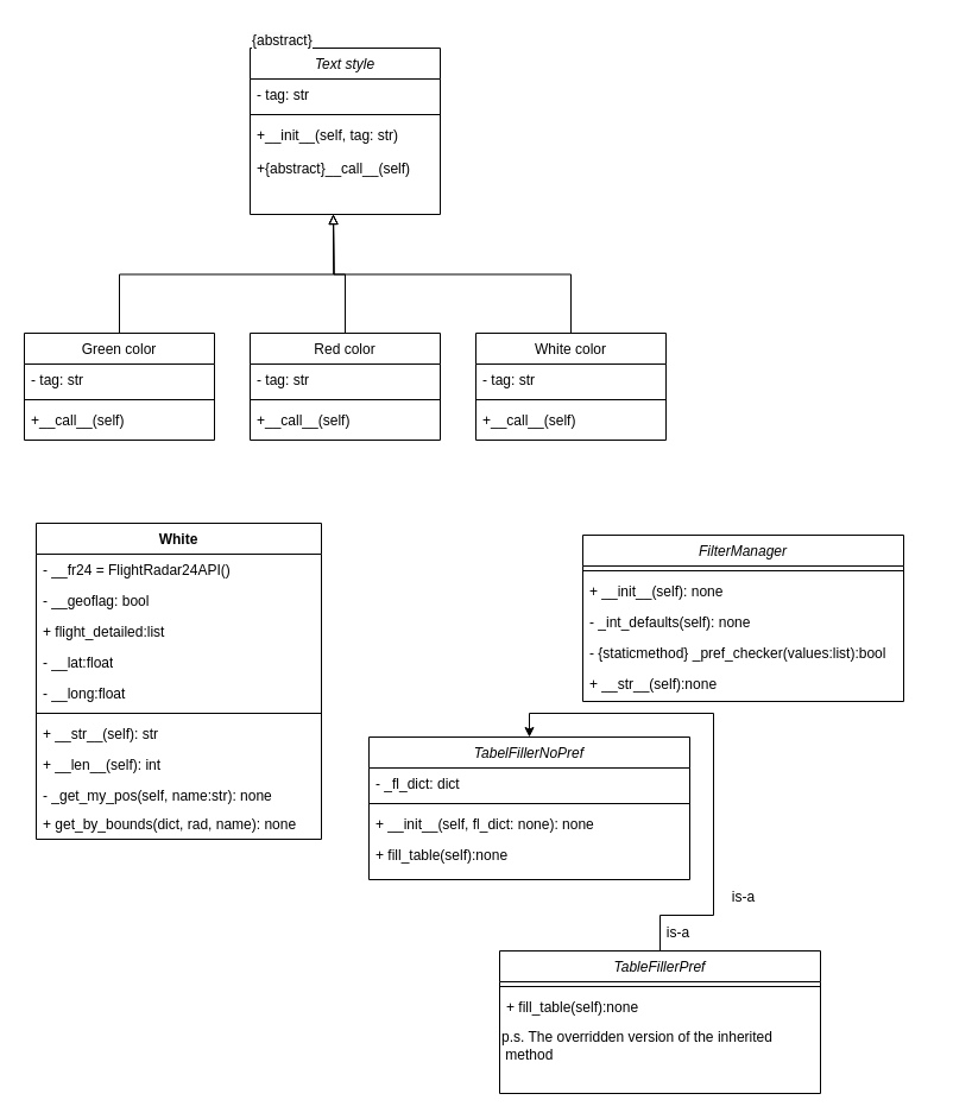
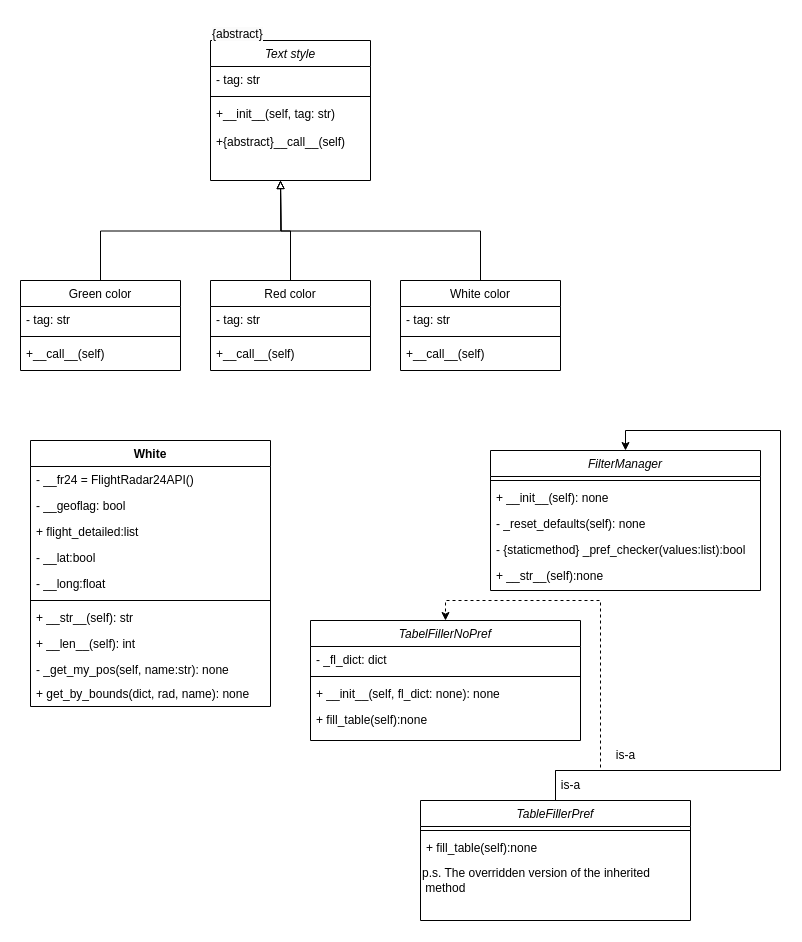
  <mxCell id="0" />
  <mxCell id="1" parent="0" />
  <mxCell id="2" value="Text style" style="swimlane;fontStyle=2;align=center;verticalAlign=top;childLayout=stackLayout;horizontal=1;startSize=26;horizontalStack=0;resizeParent=1;resizeLast=0;collapsible=1;marginBottom=0;rounded=0;shadow=0;strokeWidth=1;" parent="1" vertex="1"><mxGeometry x="210" y="40" width="160" height="140" as="geometry"><mxRectangle x="230" y="140" width="160" height="26" as="alternateBounds" /></mxGeometry></mxCell>
  <mxCell id="3" value="- tag: str" style="text;align=left;verticalAlign=top;spacingLeft=4;spacingRight=4;overflow=hidden;rotatable=0;points=[[0,0.5],[1,0.5]];portConstraint=eastwest;" parent="2" vertex="1"><mxGeometry y="26" width="160" height="26" as="geometry" /></mxCell>
  <mxCell id="4" value="" style="line;html=1;strokeWidth=1;align=left;verticalAlign=middle;spacingTop=-1;spacingLeft=3;spacingRight=3;rotatable=0;labelPosition=right;points=[];portConstraint=eastwest;" parent="2" vertex="1"><mxGeometry y="52" width="160" height="8" as="geometry" /></mxCell>
  <mxCell id="5" value="+__init__(self, tag: str)&#10;&#10;+{abstract}__call__(self)" style="text;align=left;verticalAlign=top;spacingLeft=4;spacingRight=4;overflow=hidden;rotatable=0;points=[[0,0.5],[1,0.5]];portConstraint=eastwest;" parent="2" vertex="1"><mxGeometry y="60" width="160" height="54" as="geometry" /></mxCell>
  <mxCell id="6" style="edgeStyle=orthogonalEdgeStyle;rounded=0;orthogonalLoop=1;jettySize=auto;html=1;exitX=0.5;exitY=0;exitDx=0;exitDy=0;endArrow=block;endFill=0;" edge="1" parent="1" source="7"><mxGeometry relative="1" as="geometry"><mxPoint x="280" y="180" as="targetPoint" /></mxGeometry></mxCell>
  <mxCell id="7" value="Green color" style="swimlane;fontStyle=0;align=center;verticalAlign=top;childLayout=stackLayout;horizontal=1;startSize=26;horizontalStack=0;resizeParent=1;resizeLast=0;collapsible=1;marginBottom=0;rounded=0;shadow=0;strokeWidth=1;" parent="1" vertex="1"><mxGeometry x="20" y="280" width="160" height="90" as="geometry"><mxRectangle x="130" y="380" width="160" height="26" as="alternateBounds" /></mxGeometry></mxCell>
  <mxCell id="8" value="- tag: str" style="text;align=left;verticalAlign=top;spacingLeft=4;spacingRight=4;overflow=hidden;rotatable=0;points=[[0,0.5],[1,0.5]];portConstraint=eastwest;" vertex="1" parent="7"><mxGeometry y="26" width="160" height="26" as="geometry" /></mxCell>
  <mxCell id="9" value="" style="line;html=1;strokeWidth=1;align=left;verticalAlign=middle;spacingTop=-1;spacingLeft=3;spacingRight=3;rotatable=0;labelPosition=right;points=[];portConstraint=eastwest;" parent="7" vertex="1"><mxGeometry y="52" width="160" height="8" as="geometry" /></mxCell>
  <mxCell id="10" value="+__call__(self)" style="text;align=left;verticalAlign=top;spacingLeft=4;spacingRight=4;overflow=hidden;rotatable=0;points=[[0,0.5],[1,0.5]];portConstraint=eastwest;" vertex="1" parent="7"><mxGeometry y="60" width="160" height="30" as="geometry" /></mxCell>
  <mxCell id="11" style="edgeStyle=orthogonalEdgeStyle;rounded=0;orthogonalLoop=1;jettySize=auto;html=1;exitX=0.5;exitY=0;exitDx=0;exitDy=0;endArrow=block;endFill=0;" edge="1" parent="1" source="12"><mxGeometry relative="1" as="geometry"><mxPoint x="280" y="180" as="targetPoint" /></mxGeometry></mxCell>
  <mxCell id="12" value="Red color" style="swimlane;fontStyle=0;align=center;verticalAlign=top;childLayout=stackLayout;horizontal=1;startSize=26;horizontalStack=0;resizeParent=1;resizeLast=0;collapsible=1;marginBottom=0;rounded=0;shadow=0;strokeWidth=1;" vertex="1" parent="1"><mxGeometry x="210" y="280" width="160" height="90" as="geometry"><mxRectangle x="130" y="380" width="160" height="26" as="alternateBounds" /></mxGeometry></mxCell>
  <mxCell id="13" value="- tag: str" style="text;align=left;verticalAlign=top;spacingLeft=4;spacingRight=4;overflow=hidden;rotatable=0;points=[[0,0.5],[1,0.5]];portConstraint=eastwest;" vertex="1" parent="12"><mxGeometry y="26" width="160" height="26" as="geometry" /></mxCell>
  <mxCell id="14" value="" style="line;html=1;strokeWidth=1;align=left;verticalAlign=middle;spacingTop=-1;spacingLeft=3;spacingRight=3;rotatable=0;labelPosition=right;points=[];portConstraint=eastwest;" vertex="1" parent="12"><mxGeometry y="52" width="160" height="8" as="geometry" /></mxCell>
  <mxCell id="15" value="+__call__(self)" style="text;align=left;verticalAlign=top;spacingLeft=4;spacingRight=4;overflow=hidden;rotatable=0;points=[[0,0.5],[1,0.5]];portConstraint=eastwest;" vertex="1" parent="12"><mxGeometry y="60" width="160" height="30" as="geometry" /></mxCell>
  <mxCell id="16" style="edgeStyle=orthogonalEdgeStyle;rounded=0;orthogonalLoop=1;jettySize=auto;html=1;exitX=0.5;exitY=0;exitDx=0;exitDy=0;endArrow=block;endFill=0;" edge="1" parent="1" source="17"><mxGeometry relative="1" as="geometry"><mxPoint x="280" y="180" as="targetPoint" /></mxGeometry></mxCell>
  <mxCell id="17" value="White color" style="swimlane;fontStyle=0;align=center;verticalAlign=top;childLayout=stackLayout;horizontal=1;startSize=26;horizontalStack=0;resizeParent=1;resizeLast=0;collapsible=1;marginBottom=0;rounded=0;shadow=0;strokeWidth=1;glass=0;swimlaneLine=1;" vertex="1" parent="1"><mxGeometry x="400" y="280" width="160" height="90" as="geometry"><mxRectangle x="130" y="380" width="160" height="26" as="alternateBounds" /></mxGeometry></mxCell>
  <mxCell id="18" value="- tag: str" style="text;align=left;verticalAlign=top;spacingLeft=4;spacingRight=4;overflow=hidden;rotatable=0;points=[[0,0.5],[1,0.5]];portConstraint=eastwest;" vertex="1" parent="17"><mxGeometry y="26" width="160" height="26" as="geometry" /></mxCell>
  <mxCell id="19" value="" style="line;html=1;strokeWidth=1;align=left;verticalAlign=middle;spacingTop=-1;spacingLeft=3;spacingRight=3;rotatable=0;labelPosition=right;points=[];portConstraint=eastwest;" vertex="1" parent="17"><mxGeometry y="52" width="160" height="8" as="geometry" /></mxCell>
  <mxCell id="20" value="+__call__(self)" style="text;align=left;verticalAlign=top;spacingLeft=4;spacingRight=4;overflow=hidden;rotatable=0;points=[[0,0.5],[1,0.5]];portConstraint=eastwest;" vertex="1" parent="17"><mxGeometry y="60" width="160" height="30" as="geometry" /></mxCell>
  <mxCell id="21" value="White" style="swimlane;fontStyle=1;align=center;verticalAlign=top;childLayout=stackLayout;horizontal=1;startSize=26;horizontalStack=0;resizeParent=1;resizeParentMax=0;resizeLast=0;collapsible=1;marginBottom=0;whiteSpace=wrap;html=1;" vertex="1" parent="1"><mxGeometry x="30" y="440" width="240" height="266" as="geometry" /></mxCell>
  <mxCell id="22" value="- __fr24 = FlightRadar24API()" style="text;strokeColor=none;fillColor=none;align=left;verticalAlign=top;spacingLeft=4;spacingRight=4;overflow=hidden;rotatable=0;points=[[0,0.5],[1,0.5]];portConstraint=eastwest;whiteSpace=wrap;html=1;" vertex="1" parent="21"><mxGeometry y="26" width="240" height="26" as="geometry" /></mxCell>
  <mxCell id="23" value="- __geoflag: bool" style="text;strokeColor=none;fillColor=none;align=left;verticalAlign=top;spacingLeft=4;spacingRight=4;overflow=hidden;rotatable=0;points=[[0,0.5],[1,0.5]];portConstraint=eastwest;whiteSpace=wrap;html=1;" vertex="1" parent="21"><mxGeometry y="52" width="240" height="26" as="geometry" /></mxCell>
  <mxCell id="24" value="+ flight_detailed:list&amp;nbsp;" style="text;strokeColor=none;fillColor=none;align=left;verticalAlign=top;spacingLeft=4;spacingRight=4;overflow=hidden;rotatable=0;points=[[0,0.5],[1,0.5]];portConstraint=eastwest;whiteSpace=wrap;html=1;" vertex="1" parent="21"><mxGeometry y="78" width="240" height="26" as="geometry" /></mxCell>
- <mxCell id="25" value="- __lat:float" style="text;strokeColor=none;fillColor=none;align=left;verticalAlign=top;spacingLeft=4;spacingRight=4;overflow=hidden;rotatable=0;points=[[0,0.5],[1,0.5]];portConstraint=eastwest;whiteSpace=wrap;html=1;" vertex="1" parent="21"><mxGeometry y="104" width="240" height="26" as="geometry" /></mxCell>
+ <mxCell id="25" value="- __lat:bool" style="text;strokeColor=none;fillColor=none;align=left;verticalAlign=top;spacingLeft=4;spacingRight=4;overflow=hidden;rotatable=0;points=[[0,0.5],[1,0.5]];portConstraint=eastwest;whiteSpace=wrap;html=1;" vertex="1" parent="21"><mxGeometry y="104" width="240" height="26" as="geometry" /></mxCell>
  <mxCell id="26" value="- __long:float&amp;nbsp;" style="text;strokeColor=none;fillColor=none;align=left;verticalAlign=top;spacingLeft=4;spacingRight=4;overflow=hidden;rotatable=0;points=[[0,0.5],[1,0.5]];portConstraint=eastwest;whiteSpace=wrap;html=1;" vertex="1" parent="21"><mxGeometry y="130" width="240" height="26" as="geometry" /></mxCell>
  <mxCell id="27" value="" style="line;strokeWidth=1;fillColor=none;align=left;verticalAlign=middle;spacingTop=-1;spacingLeft=3;spacingRight=3;rotatable=0;labelPosition=right;points=[];portConstraint=eastwest;strokeColor=inherit;" vertex="1" parent="21"><mxGeometry y="156" width="240" height="8" as="geometry" /></mxCell>
  <mxCell id="28" value="+ __str__(self): str" style="text;strokeColor=none;fillColor=none;align=left;verticalAlign=top;spacingLeft=4;spacingRight=4;overflow=hidden;rotatable=0;points=[[0,0.5],[1,0.5]];portConstraint=eastwest;whiteSpace=wrap;html=1;" vertex="1" parent="21"><mxGeometry y="164" width="240" height="26" as="geometry" /></mxCell>
  <mxCell id="29" value="+ __len__(self): int&lt;div&gt;&lt;br&gt;&lt;/div&gt;" style="text;strokeColor=none;fillColor=none;align=left;verticalAlign=top;spacingLeft=4;spacingRight=4;overflow=hidden;rotatable=0;points=[[0,0.5],[1,0.5]];portConstraint=eastwest;whiteSpace=wrap;html=1;" vertex="1" parent="21"><mxGeometry y="190" width="240" height="26" as="geometry" /></mxCell>
  <mxCell id="30" value="- _get_my_pos(self, name:str): none" style="text;strokeColor=none;fillColor=none;align=left;verticalAlign=top;spacingLeft=4;spacingRight=4;overflow=hidden;rotatable=0;points=[[0,0.5],[1,0.5]];portConstraint=eastwest;whiteSpace=wrap;html=1;" vertex="1" parent="21"><mxGeometry y="216" width="240" height="24" as="geometry" /></mxCell>
  <mxCell id="31" value="&lt;div&gt;+ get_by_bounds(dict, rad, name): none&lt;br&gt;&lt;/div&gt;" style="text;strokeColor=none;fillColor=none;align=left;verticalAlign=top;spacingLeft=4;spacingRight=4;overflow=hidden;rotatable=0;points=[[0,0.5],[1,0.5]];portConstraint=eastwest;whiteSpace=wrap;html=1;" vertex="1" parent="21"><mxGeometry y="240" width="240" height="26" as="geometry" /></mxCell>
  <mxCell id="32" value="&lt;span style=&quot;color: rgb(0, 0, 0); font-family: Helvetica; font-size: 12px; font-style: normal; font-variant-ligatures: normal; font-variant-caps: normal; font-weight: 400; letter-spacing: normal; orphans: 2; text-align: left; text-indent: 0px; text-transform: none; widows: 2; word-spacing: 0px; -webkit-text-stroke-width: 0px; white-space: nowrap; background-color: rgb(251, 251, 251); text-decoration-thickness: initial; text-decoration-style: initial; text-decoration-color: initial; display: inline !important; float: none;&quot;&gt;{abstract}&lt;/span&gt;" style="text;whiteSpace=wrap;html=1;" vertex="1" parent="1"><mxGeometry x="210" y="20" width="80" height="40" as="geometry" /></mxCell>
  <mxCell id="33" value="FilterManager" style="swimlane;fontStyle=2;align=center;verticalAlign=top;childLayout=stackLayout;horizontal=1;startSize=26;horizontalStack=0;resizeParent=1;resizeLast=0;collapsible=1;marginBottom=0;rounded=0;shadow=0;strokeWidth=1;" vertex="1" parent="1"><mxGeometry x="490" y="450" width="270" height="140" as="geometry"><mxRectangle x="230" y="140" width="160" height="26" as="alternateBounds" /></mxGeometry></mxCell>
  <mxCell id="34" value="" style="line;html=1;strokeWidth=1;align=left;verticalAlign=middle;spacingTop=-1;spacingLeft=3;spacingRight=3;rotatable=0;labelPosition=right;points=[];portConstraint=eastwest;" vertex="1" parent="33"><mxGeometry y="26" width="270" height="8" as="geometry" /></mxCell>
  <mxCell id="35" value="+ __init__(self): none" style="text;align=left;verticalAlign=top;spacingLeft=4;spacingRight=4;overflow=hidden;rotatable=0;points=[[0,0.5],[1,0.5]];portConstraint=eastwest;" vertex="1" parent="33"><mxGeometry y="34" width="270" height="26" as="geometry" /></mxCell>
- <mxCell id="36" value="- _int_defaults(self): none" style="text;align=left;verticalAlign=top;spacingLeft=4;spacingRight=4;overflow=hidden;rotatable=0;points=[[0,0.5],[1,0.5]];portConstraint=eastwest;" vertex="1" parent="33"><mxGeometry y="60" width="270" height="26" as="geometry" /></mxCell>
+ <mxCell id="36" value="- _reset_defaults(self): none" style="text;align=left;verticalAlign=top;spacingLeft=4;spacingRight=4;overflow=hidden;rotatable=0;points=[[0,0.5],[1,0.5]];portConstraint=eastwest;" vertex="1" parent="33"><mxGeometry y="60" width="270" height="26" as="geometry" /></mxCell>
  <mxCell id="37" value="- {staticmethod} _pref_checker(values:list):bool" style="text;align=left;verticalAlign=top;spacingLeft=4;spacingRight=4;overflow=hidden;rotatable=0;points=[[0,0.5],[1,0.5]];portConstraint=eastwest;" vertex="1" parent="33"><mxGeometry y="86" width="270" height="26" as="geometry" /></mxCell>
  <mxCell id="38" value="+ __str__(self):none" style="text;align=left;verticalAlign=top;spacingLeft=4;spacingRight=4;overflow=hidden;rotatable=0;points=[[0,0.5],[1,0.5]];portConstraint=eastwest;" vertex="1" parent="33"><mxGeometry y="112" width="270" height="26" as="geometry" /></mxCell>
  <mxCell id="39" value="TabelFillerNoPref" style="swimlane;fontStyle=2;align=center;verticalAlign=top;childLayout=stackLayout;horizontal=1;startSize=26;horizontalStack=0;resizeParent=1;resizeLast=0;collapsible=1;marginBottom=0;rounded=0;shadow=0;strokeWidth=1;" vertex="1" parent="1"><mxGeometry x="310" y="620" width="270" height="120" as="geometry"><mxRectangle x="230" y="140" width="160" height="26" as="alternateBounds" /></mxGeometry></mxCell>
  <mxCell id="40" value="- _fl_dict: dict" style="text;align=left;verticalAlign=top;spacingLeft=4;spacingRight=4;overflow=hidden;rotatable=0;points=[[0,0.5],[1,0.5]];portConstraint=eastwest;" vertex="1" parent="39"><mxGeometry y="26" width="270" height="26" as="geometry" /></mxCell>
  <mxCell id="41" value="" style="line;html=1;strokeWidth=1;align=left;verticalAlign=middle;spacingTop=-1;spacingLeft=3;spacingRight=3;rotatable=0;labelPosition=right;points=[];portConstraint=eastwest;" vertex="1" parent="39"><mxGeometry y="52" width="270" height="8" as="geometry" /></mxCell>
  <mxCell id="42" value="+ __init__(self, fl_dict: none): none" style="text;align=left;verticalAlign=top;spacingLeft=4;spacingRight=4;overflow=hidden;rotatable=0;points=[[0,0.5],[1,0.5]];portConstraint=eastwest;" vertex="1" parent="39"><mxGeometry y="60" width="270" height="26" as="geometry" /></mxCell>
  <mxCell id="43" value="+ fill_table(self):none" style="text;align=left;verticalAlign=top;spacingLeft=4;spacingRight=4;overflow=hidden;rotatable=0;points=[[0,0.5],[1,0.5]];portConstraint=eastwest;" vertex="1" parent="39"><mxGeometry y="86" width="270" height="26" as="geometry" /></mxCell>
- <mxCell id="44" style="edgeStyle=orthogonalEdgeStyle;rounded=0;orthogonalLoop=1;jettySize=auto;html=1;exitX=0.5;exitY=0;exitDx=0;exitDy=0;entryX=0.5;entryY=0;entryDx=0;entryDy=0;" edge="1" parent="1" source="46" target="39"><mxGeometry relative="1" as="geometry"><Array as="points"><mxPoint x="555" y="770" /><mxPoint x="600" y="770" /><mxPoint x="600" y="600" /><mxPoint x="445" y="600" /></Array></mxGeometry></mxCell>
+ <mxCell id="44" style="edgeStyle=orthogonalEdgeStyle;rounded=0;orthogonalLoop=1;jettySize=auto;html=1;exitX=0.5;exitY=0;exitDx=0;exitDy=0;entryX=0.5;entryY=0;entryDx=0;entryDy=0;dashed=1;" edge="1" parent="1" source="46" target="39"><mxGeometry relative="1" as="geometry"><Array as="points"><mxPoint x="555" y="770" /><mxPoint x="600" y="770" /><mxPoint x="600" y="600" /><mxPoint x="445" y="600" /></Array></mxGeometry></mxCell>
+ <mxCell id="45" style="edgeStyle=orthogonalEdgeStyle;rounded=0;orthogonalLoop=1;jettySize=auto;html=1;exitX=0.5;exitY=0;exitDx=0;exitDy=0;entryX=0.5;entryY=0;entryDx=0;entryDy=0;" edge="1" parent="1" source="46" target="33"><mxGeometry relative="1" as="geometry"><Array as="points"><mxPoint x="555" y="770" /><mxPoint x="780" y="770" /><mxPoint x="780" y="430" /><mxPoint x="625" y="430" /></Array></mxGeometry></mxCell>
  <mxCell id="46" value="TableFillerPref" style="swimlane;fontStyle=2;align=center;verticalAlign=top;childLayout=stackLayout;horizontal=1;startSize=26;horizontalStack=0;resizeParent=1;resizeLast=0;collapsible=1;marginBottom=0;rounded=0;shadow=0;strokeWidth=1;" vertex="1" parent="1"><mxGeometry x="420" y="800" width="270" height="120" as="geometry"><mxRectangle x="230" y="140" width="160" height="26" as="alternateBounds" /></mxGeometry></mxCell>
  <mxCell id="47" value="" style="line;html=1;strokeWidth=1;align=left;verticalAlign=middle;spacingTop=-1;spacingLeft=3;spacingRight=3;rotatable=0;labelPosition=right;points=[];portConstraint=eastwest;" vertex="1" parent="46"><mxGeometry y="26" width="270" height="8" as="geometry" /></mxCell>
  <mxCell id="48" value="+ fill_table(self):none" style="text;align=left;verticalAlign=top;spacingLeft=4;spacingRight=4;overflow=hidden;rotatable=0;points=[[0,0.5],[1,0.5]];portConstraint=eastwest;" vertex="1" parent="46"><mxGeometry y="34" width="270" height="26" as="geometry" /></mxCell>
  <mxCell id="49" value="p.s. The overridden version of the inherited&lt;div&gt;&amp;nbsp;method&amp;nbsp;&lt;/div&gt;" style="text;html=1;align=left;verticalAlign=middle;resizable=0;points=[];autosize=1;strokeColor=none;fillColor=none;" vertex="1" parent="46"><mxGeometry y="60" width="270" height="40" as="geometry" /></mxCell>
  <mxCell id="50" value="is-a" style="text;html=1;align=center;verticalAlign=middle;resizable=0;points=[];autosize=1;strokeColor=none;fillColor=none;" vertex="1" parent="1"><mxGeometry x="550" y="770" width="40" height="30" as="geometry" /></mxCell>
  <mxCell id="51" value="is-a" style="text;html=1;align=center;verticalAlign=middle;resizable=0;points=[];autosize=1;strokeColor=none;fillColor=none;" vertex="1" parent="1"><mxGeometry x="605" y="740" width="40" height="30" as="geometry" /></mxCell>
